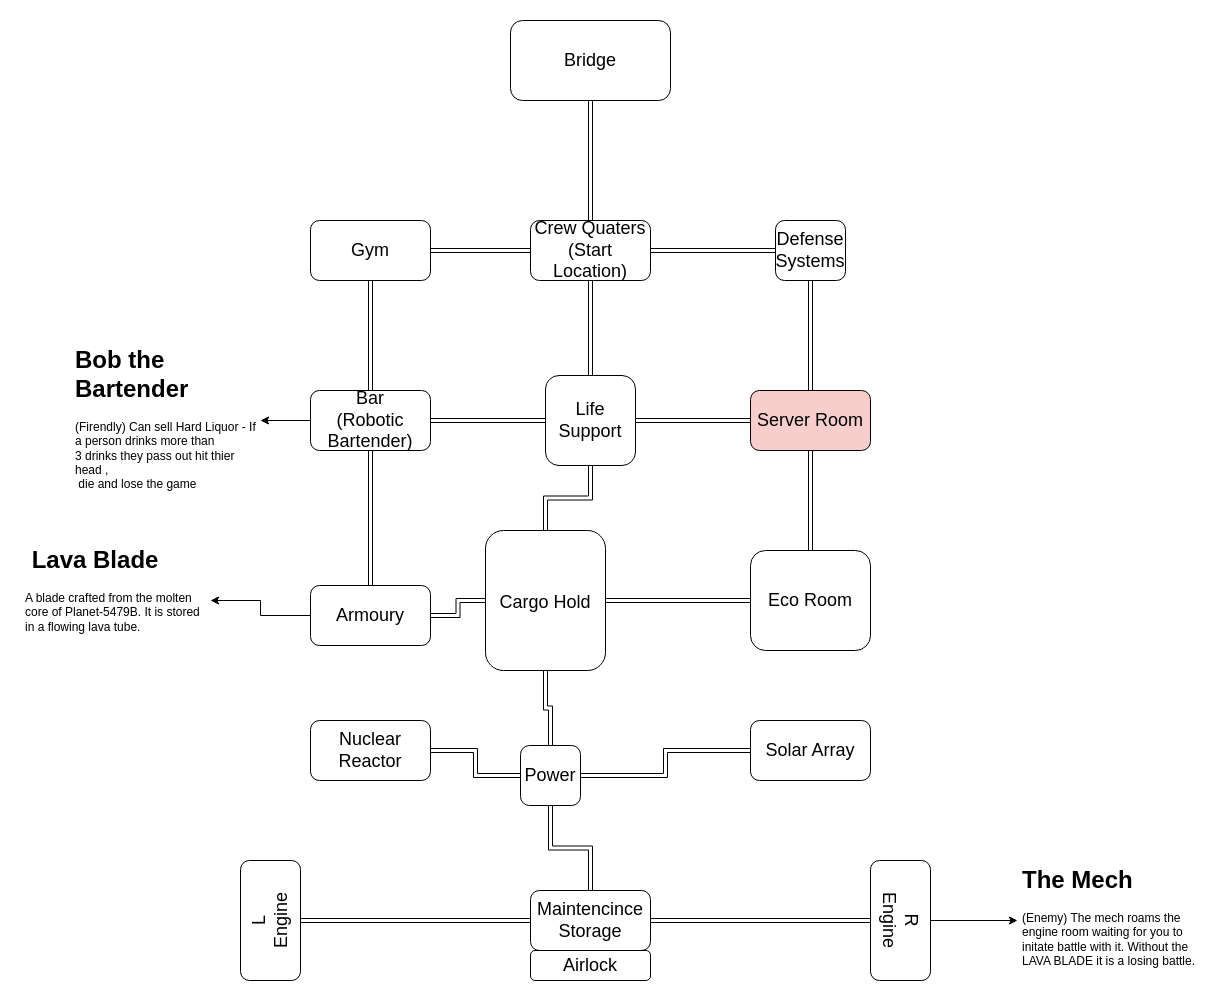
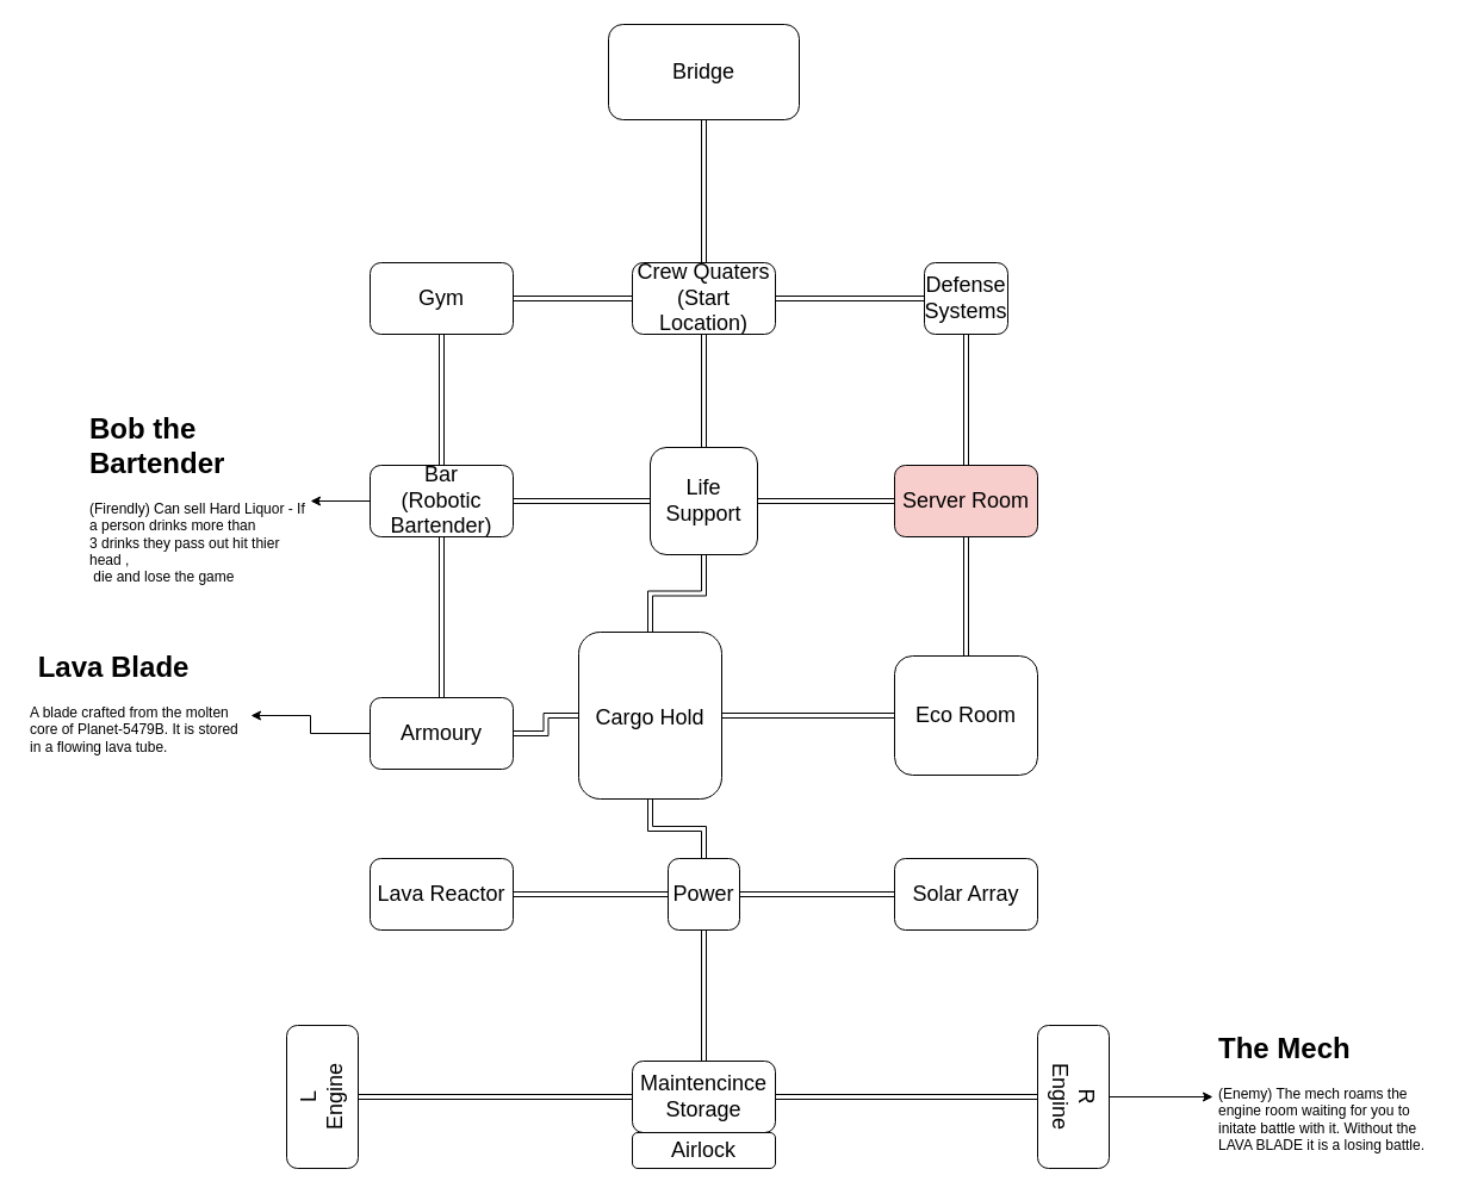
  <mxCell id="0" />
  <mxCell id="1" parent="0" />
  <mxCell id="2" style="edgeStyle=orthogonalEdgeStyle;shape=link;rounded=0;orthogonalLoop=1;jettySize=auto;html=1;fontSize=18;" parent="1" source="3" target="18" edge="1"><mxGeometry relative="1" as="geometry" /></mxCell>
  <mxCell id="3" value="&lt;font style=&quot;font-size: 18px&quot;&gt;Bridge&lt;/font&gt;" style="rounded=1;whiteSpace=wrap;html=1;" parent="1" vertex="1"><mxGeometry x="510" y="20" width="160" height="80" as="geometry" /></mxCell>
  <mxCell id="4" value="&lt;font style=&quot;font-size: 18px&quot;&gt;Cargo Hold&lt;/font&gt;" style="rounded=1;whiteSpace=wrap;html=1;fontSize=24;" parent="1" vertex="1"><mxGeometry x="485" y="530" width="120" height="140" as="geometry" /></mxCell>
  <mxCell id="5" style="edgeStyle=orthogonalEdgeStyle;shape=link;rounded=0;orthogonalLoop=1;jettySize=auto;html=1;entryX=1;entryY=0.5;entryDx=0;entryDy=0;fontSize=18;" parent="1" source="6" target="18" edge="1"><mxGeometry relative="1" as="geometry" /></mxCell>
  <mxCell id="6" value="Defense Systems" style="rounded=1;whiteSpace=wrap;html=1;fontSize=18;" parent="1" vertex="1"><mxGeometry x="775" y="220" width="70" height="60" as="geometry" /></mxCell>
  <mxCell id="7" style="edgeStyle=orthogonalEdgeStyle;shape=link;rounded=0;orthogonalLoop=1;jettySize=auto;html=1;entryX=0.5;entryY=0;entryDx=0;entryDy=0;fontSize=18;" parent="1" source="9" target="4" edge="1"><mxGeometry relative="1" as="geometry" /></mxCell>
  <mxCell id="8" style="edgeStyle=orthogonalEdgeStyle;shape=link;rounded=0;orthogonalLoop=1;jettySize=auto;html=1;entryX=0;entryY=0.5;entryDx=0;entryDy=0;fontSize=18;" parent="1" source="9" target="20" edge="1"><mxGeometry relative="1" as="geometry" /></mxCell>
  <mxCell id="9" value="Life Support" style="rounded=1;whiteSpace=wrap;html=1;fontSize=18;" parent="1" vertex="1"><mxGeometry x="545" y="375" width="90" height="90" as="geometry" /></mxCell>
  <mxCell id="10" style="edgeStyle=orthogonalEdgeStyle;shape=link;rounded=0;orthogonalLoop=1;jettySize=auto;html=1;fontSize=18;" parent="1" source="14" target="15" edge="1"><mxGeometry relative="1" as="geometry" /></mxCell>
  <mxCell id="11" style="edgeStyle=orthogonalEdgeStyle;shape=link;rounded=0;orthogonalLoop=1;jettySize=auto;html=1;entryX=0;entryY=0.5;entryDx=0;entryDy=0;fontSize=18;" parent="1" source="14" target="9" edge="1"><mxGeometry relative="1" as="geometry" /></mxCell>
  <mxCell id="12" style="edgeStyle=orthogonalEdgeStyle;shape=link;rounded=0;orthogonalLoop=1;jettySize=auto;html=1;entryX=0.5;entryY=0;entryDx=0;entryDy=0;fontSize=18;" parent="1" source="14" target="32" edge="1"><mxGeometry relative="1" as="geometry" /></mxCell>
  <mxCell id="13" style="edgeStyle=orthogonalEdgeStyle;rounded=0;orthogonalLoop=1;jettySize=auto;html=1;entryX=1;entryY=0.5;entryDx=0;entryDy=0;" edge="1" parent="1" source="14" target="41"><mxGeometry relative="1" as="geometry" /></mxCell>
  <mxCell id="14" value="Bar&lt;br&gt;(Robotic Bartender)" style="rounded=1;whiteSpace=wrap;html=1;fontSize=18;" parent="1" vertex="1"><mxGeometry x="310" y="390" width="120" height="60" as="geometry" /></mxCell>
  <mxCell id="15" value="&lt;font style=&quot;font-size: 18px&quot;&gt;Gym&lt;/font&gt;" style="rounded=1;whiteSpace=wrap;html=1;" parent="1" vertex="1"><mxGeometry x="310" y="220" width="120" height="60" as="geometry" /></mxCell>
  <mxCell id="16" style="edgeStyle=orthogonalEdgeStyle;shape=link;rounded=0;orthogonalLoop=1;jettySize=auto;html=1;fontSize=18;entryX=1;entryY=0.5;entryDx=0;entryDy=0;" parent="1" source="18" target="15" edge="1"><mxGeometry relative="1" as="geometry"><mxPoint x="440" y="250" as="targetPoint" /></mxGeometry></mxCell>
  <mxCell id="17" style="edgeStyle=orthogonalEdgeStyle;shape=link;rounded=0;orthogonalLoop=1;jettySize=auto;html=1;fontSize=18;" parent="1" source="18" target="9" edge="1"><mxGeometry relative="1" as="geometry" /></mxCell>
  <mxCell id="18" value="Crew Quaters&lt;br&gt;(Start Location)" style="rounded=1;whiteSpace=wrap;html=1;fontSize=18;" parent="1" vertex="1"><mxGeometry x="530" y="220" width="120" height="60" as="geometry" /></mxCell>
  <mxCell id="19" style="edgeStyle=orthogonalEdgeStyle;shape=link;rounded=0;orthogonalLoop=1;jettySize=auto;html=1;fontSize=18;" parent="1" source="20" target="6" edge="1"><mxGeometry relative="1" as="geometry" /></mxCell>
  <mxCell id="20" value="Server Room" style="rounded=1;whiteSpace=wrap;html=1;fontSize=18;fillColor=#f8cecc;" parent="1" vertex="1"><mxGeometry x="750" y="390" width="120" height="60" as="geometry" /></mxCell>
  <mxCell id="21" style="edgeStyle=orthogonalEdgeStyle;shape=link;rounded=0;orthogonalLoop=1;jettySize=auto;html=1;entryX=0.5;entryY=1;entryDx=0;entryDy=0;fontSize=18;" parent="1" source="22" target="4" edge="1"><mxGeometry relative="1" as="geometry" /></mxCell>
- <mxCell id="22" value="Power" style="rounded=1;whiteSpace=wrap;html=1;fontSize=18;" parent="1" vertex="1"><mxGeometry x="520" y="745" width="60" height="60" as="geometry" /></mxCell>
+ <mxCell id="22" value="Power" style="rounded=1;whiteSpace=wrap;html=1;fontSize=18;" parent="1" vertex="1"><mxGeometry x="560" y="720" width="60" height="60" as="geometry" /></mxCell>
  <mxCell id="23" style="edgeStyle=orthogonalEdgeStyle;rounded=0;orthogonalLoop=1;jettySize=auto;html=1;entryX=0;entryY=0.5;entryDx=0;entryDy=0;" edge="1" parent="1" source="24" target="43"><mxGeometry relative="1" as="geometry" /></mxCell>
  <mxCell id="24" value="R&lt;br&gt;Engine" style="rounded=1;whiteSpace=wrap;html=1;fontSize=18;rotation=90;" parent="1" vertex="1"><mxGeometry x="840" y="890" width="120" height="60" as="geometry" /></mxCell>
  <mxCell id="25" style="edgeStyle=orthogonalEdgeStyle;shape=link;rounded=0;orthogonalLoop=1;jettySize=auto;html=1;exitX=0.5;exitY=1;exitDx=0;exitDy=0;entryX=0;entryY=0.5;entryDx=0;entryDy=0;fontSize=18;" parent="1" source="26" target="29" edge="1"><mxGeometry relative="1" as="geometry" /></mxCell>
  <mxCell id="26" value="L&lt;br&gt;Engine" style="rounded=1;whiteSpace=wrap;html=1;fontSize=18;rotation=-90;" parent="1" vertex="1"><mxGeometry x="210" y="890" width="120" height="60" as="geometry" /></mxCell>
  <mxCell id="27" style="edgeStyle=orthogonalEdgeStyle;shape=link;rounded=0;orthogonalLoop=1;jettySize=auto;html=1;entryX=0.5;entryY=1;entryDx=0;entryDy=0;fontSize=18;" parent="1" source="29" target="22" edge="1"><mxGeometry relative="1" as="geometry" /></mxCell>
  <mxCell id="28" style="edgeStyle=orthogonalEdgeStyle;shape=link;rounded=0;orthogonalLoop=1;jettySize=auto;html=1;entryX=0.5;entryY=1;entryDx=0;entryDy=0;fontSize=18;" parent="1" source="29" target="24" edge="1"><mxGeometry relative="1" as="geometry" /></mxCell>
  <mxCell id="29" value="Maintencince Storage" style="rounded=1;whiteSpace=wrap;html=1;fontSize=18;" parent="1" vertex="1"><mxGeometry x="530" y="890" width="120" height="60" as="geometry" /></mxCell>
  <mxCell id="30" style="edgeStyle=orthogonalEdgeStyle;shape=link;rounded=0;orthogonalLoop=1;jettySize=auto;html=1;entryX=0;entryY=0.5;entryDx=0;entryDy=0;fontSize=18;" parent="1" source="32" target="4" edge="1"><mxGeometry relative="1" as="geometry" /></mxCell>
  <mxCell id="31" style="edgeStyle=orthogonalEdgeStyle;rounded=0;orthogonalLoop=1;jettySize=auto;html=1;entryX=1;entryY=0.5;entryDx=0;entryDy=0;" edge="1" parent="1" source="32" target="42"><mxGeometry relative="1" as="geometry" /></mxCell>
  <mxCell id="32" value="Armoury" style="rounded=1;whiteSpace=wrap;html=1;fontSize=18;" parent="1" vertex="1"><mxGeometry x="310" y="585" width="120" height="60" as="geometry" /></mxCell>
  <mxCell id="33" style="edgeStyle=orthogonalEdgeStyle;shape=link;rounded=0;orthogonalLoop=1;jettySize=auto;html=1;entryX=1;entryY=0.5;entryDx=0;entryDy=0;fontSize=18;" parent="1" source="35" target="4" edge="1"><mxGeometry relative="1" as="geometry" /></mxCell>
  <mxCell id="34" style="edgeStyle=orthogonalEdgeStyle;shape=link;rounded=0;orthogonalLoop=1;jettySize=auto;html=1;entryX=0.5;entryY=1;entryDx=0;entryDy=0;fontSize=18;" parent="1" source="35" target="20" edge="1"><mxGeometry relative="1" as="geometry" /></mxCell>
  <mxCell id="35" value="Eco Room" style="rounded=1;whiteSpace=wrap;html=1;fontSize=18;" parent="1" vertex="1"><mxGeometry x="750" y="550" width="120" height="100" as="geometry" /></mxCell>
  <mxCell id="36" style="edgeStyle=orthogonalEdgeStyle;shape=link;rounded=0;orthogonalLoop=1;jettySize=auto;html=1;entryX=0;entryY=0.5;entryDx=0;entryDy=0;fontSize=18;" parent="1" source="37" target="22" edge="1"><mxGeometry relative="1" as="geometry" /></mxCell>
- <mxCell id="37" value="Nuclear Reactor" style="rounded=1;whiteSpace=wrap;html=1;fontSize=18;" parent="1" vertex="1"><mxGeometry x="310" y="720" width="120" height="60" as="geometry" /></mxCell>
+ <mxCell id="37" value="Lava Reactor" style="rounded=1;whiteSpace=wrap;html=1;fontSize=18;" parent="1" vertex="1"><mxGeometry x="310" y="720" width="120" height="60" as="geometry" /></mxCell>
  <mxCell id="38" style="edgeStyle=orthogonalEdgeStyle;shape=link;rounded=0;orthogonalLoop=1;jettySize=auto;html=1;entryX=1;entryY=0.5;entryDx=0;entryDy=0;fontSize=18;" parent="1" source="39" target="22" edge="1"><mxGeometry relative="1" as="geometry" /></mxCell>
  <mxCell id="39" value="Solar Array" style="rounded=1;whiteSpace=wrap;html=1;fontSize=18;" parent="1" vertex="1"><mxGeometry x="750" y="720" width="120" height="60" as="geometry" /></mxCell>
  <mxCell id="40" value="Airlock" style="rounded=1;whiteSpace=wrap;html=1;fontSize=18;" parent="1" vertex="1"><mxGeometry x="530" y="950" width="120" height="30" as="geometry" /></mxCell>
  <mxCell id="41" value="&lt;h1&gt;Bob the Bartender&lt;/h1&gt;&lt;p&gt;&lt;span style=&quot;text-align: center;&quot;&gt;(Firendly) Can sell Hard Liquor - If a person drinks more than&lt;/span&gt;&lt;br style=&quot;text-align: center;&quot;&gt;&lt;span style=&quot;text-align: center;&quot;&gt;3 drinks they pass out hit thier head ,&lt;/span&gt;&lt;br style=&quot;text-align: center;&quot;&gt;&lt;span style=&quot;text-align: center;&quot;&gt;&amp;nbsp;die and lose the game&lt;/span&gt;&lt;br&gt;&lt;/p&gt;" style="text;html=1;strokeColor=none;fillColor=none;spacing=5;spacingTop=-20;whiteSpace=wrap;overflow=hidden;rounded=0;" vertex="1" parent="1"><mxGeometry x="70" y="340" width="190" height="160" as="geometry" /></mxCell>
  <mxCell id="42" value="&lt;h1&gt;&amp;nbsp;Lava Blade&lt;/h1&gt;&lt;p&gt;A blade crafted from the molten core of Planet-5479B. It is stored in a flowing lava tube.&lt;/p&gt;" style="text;html=1;strokeColor=none;fillColor=none;spacing=5;spacingTop=-20;whiteSpace=wrap;overflow=hidden;rounded=0;" vertex="1" parent="1"><mxGeometry x="20" y="540" width="190" height="120" as="geometry" /></mxCell>
  <mxCell id="43" value="&lt;h1&gt;The Mech&lt;/h1&gt;&lt;p&gt;(Enemy) The mech roams the engine room waiting for you to initate battle with it. Without the LAVA BLADE it is a losing battle.&amp;nbsp;&lt;/p&gt;" style="text;html=1;strokeColor=none;fillColor=none;spacing=5;spacingTop=-20;whiteSpace=wrap;overflow=hidden;rounded=0;" vertex="1" parent="1"><mxGeometry x="1017" y="860" width="190" height="120" as="geometry" /></mxCell>
